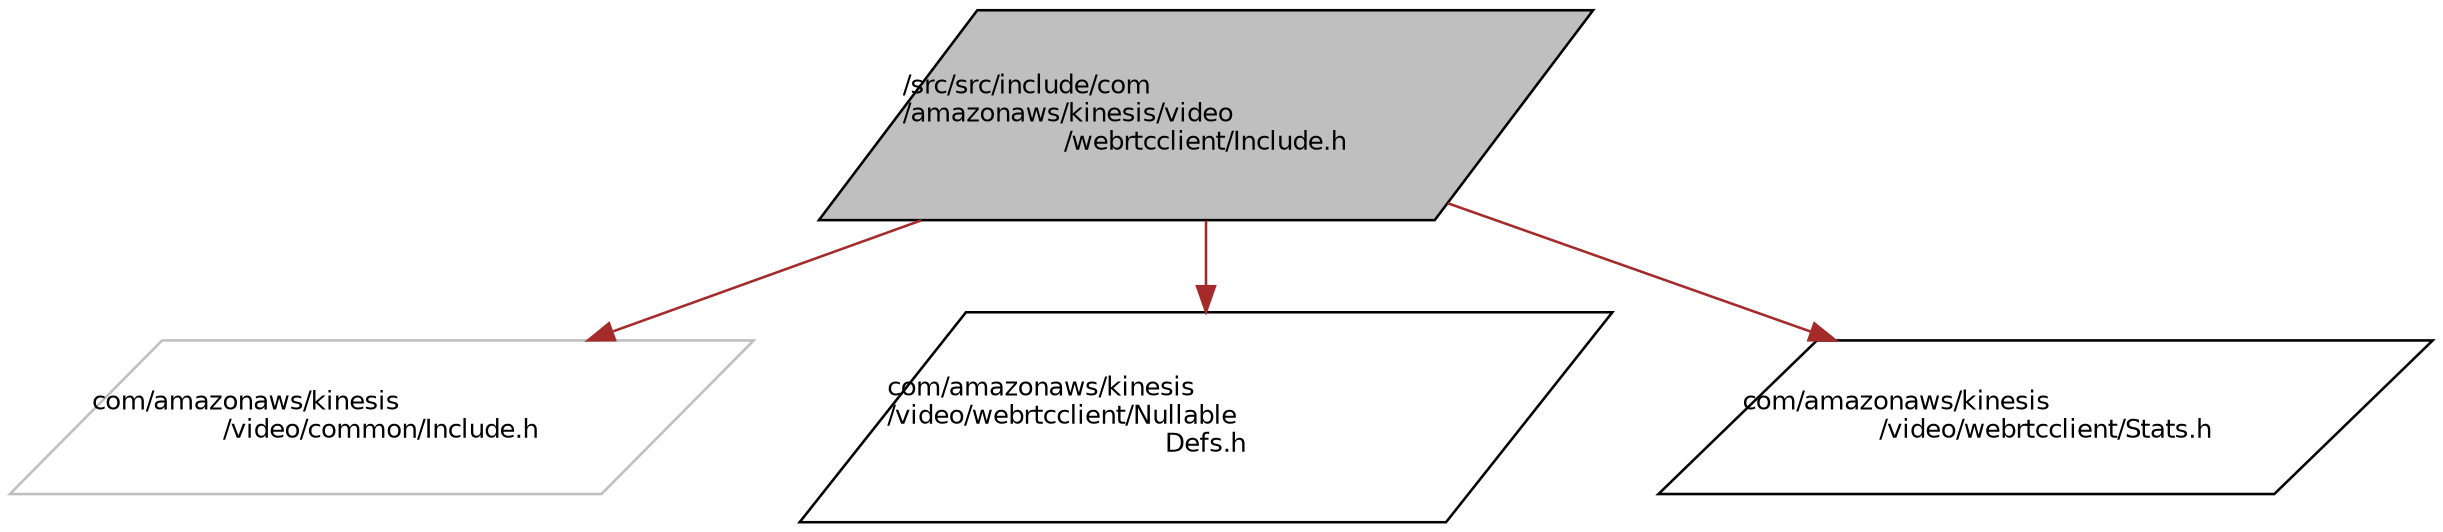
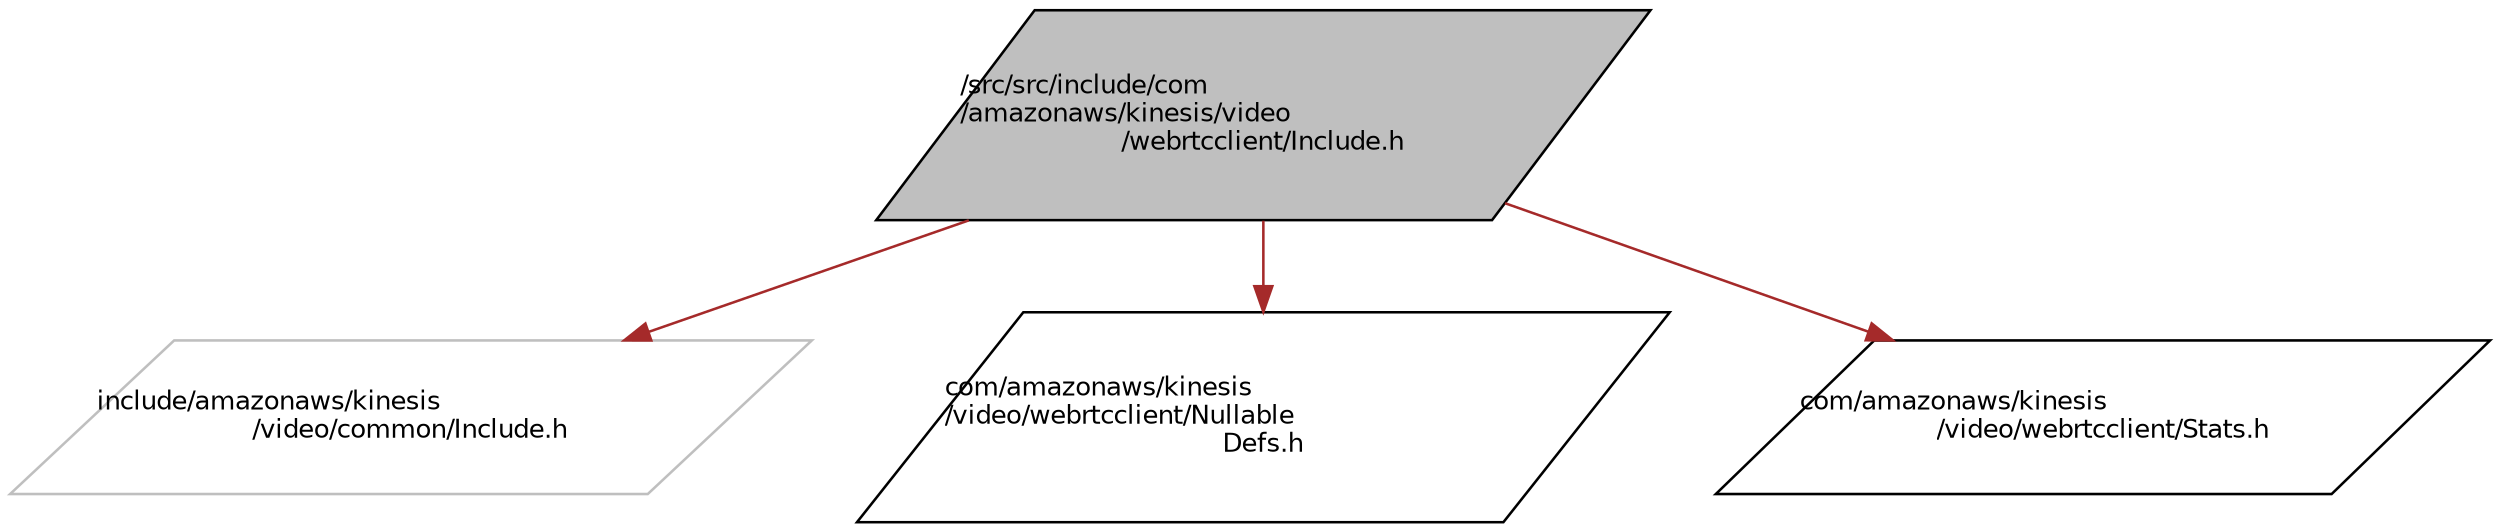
  digraph {
    node [color=black fillcolor=white fontname=Helvetica fontsize=10 shape=parallelogram style=filled]
    edge [color=brown fontname=Helvetica fontsize=10 labelfontname=Helvetica labelfontsize=10 style=solid]
    n1 [fillcolor=grey75 fontcolor=black height=0.2 label="/src/src/include/com\l/amazonaws/kinesis/video\l/webrtcclient/Include.h" width=0.4]
-   n2 [color=grey75 height=0.2 label="com/amazonaws/kinesis\l/video/common/Include.h" width=0.4]
+   n2 [color=grey75 height=0.2 label="include/amazonaws/kinesis\l/video/common/Include.h" width=0.4]
    n3 [height=0.2 label="com/amazonaws/kinesis\l/video/webrtcclient/Nullable\lDefs.h" width=0.4]
    n4 [height=0.2 label="com/amazonaws/kinesis\l/video/webrtcclient/Stats.h" width=0.4]
    n1 -> n2
    n1 -> n3
    n1 -> n4
  }
